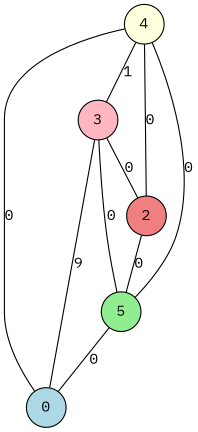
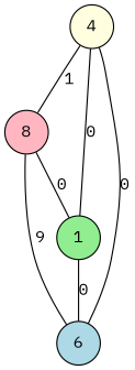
  graph {
    fontname="IBM Plex Mono"
    node [color=black fontname="IBM Plex Mono" penwidth=1 shape=circle style=filled]
    edge [fontname="IBM Plex Mono" penwidth=1]
    n1 [fillcolor=lightyellow label=4]
-   n2 [fillcolor=lightpink label=3]
-   n3 [fillcolor=lightcoral label=2]
-   n4 [fillcolor=lightgreen label=5]
-   n5 [fillcolor=lightblue label=0]
+   n2 [fillcolor=lightpink label=8]
+   n4 [fillcolor=lightgreen label=1]
+   n5 [fillcolor=lightblue label=6]
    n1 -- n2 [label=1]
-   n1 -- n3 [label=0]
    n1 -- n4 [label=0]
    n1 -- n5 [label=0]
-   n2 -- n3 [label=0]
    n2 -- n4 [label=0]
    n2 -- n5 [label=9]
-   n3 -- n4 [label=0]
    n4 -- n5 [label=0]
  }
